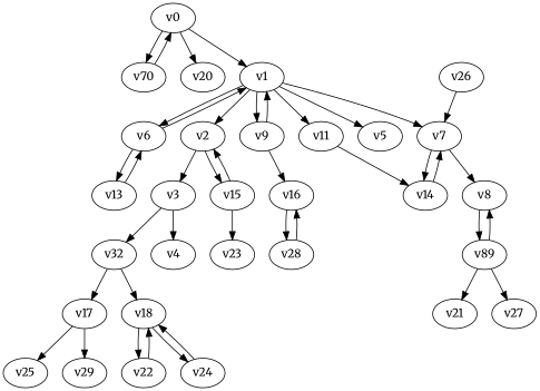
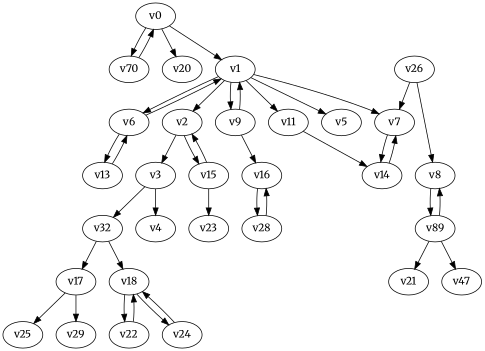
  digraph {
    fontname=Merriweather
    node [fontname=Merriweather player=0 weight=4]
    edge [fontname=Merriweather]
    v0 [weight=2]
    v1 [player=1 weight=18]
    n3 [label=v70 weight=6]
    v20 [weight=1]
    v2 [weight=9]
    v5 [player=1 weight=8]
    v6
    v7 [player=1 weight=0]
    v9 [player=1 weight=15]
    v11 [player=1 weight=14]
    v3 [player=1 weight=8]
    v15 [player=1 weight=3]
    v13 [player=1 weight=16]
    v8 [weight=8]
    v14 [weight=15]
    v16
    v4 [weight=12]
    n18 [label=v32]
    v23 [player=1]
    v17 [player=1 weight=-1]
    v18 [weight=3]
    n22 [label=v89 player=1 weight=5]
    v21 [player=1]
-   v27 [player=1 weight=12]
+   v27 [player=1 weight=12 label=v47]
    v28 [weight=6]
    v25 [player=1 weight=-1]
    v29 [player=1 weight=9]
    v22 [weight=6]
    v24 [weight=5]
    v26 [weight=8]
    v0 -> v1
    v0 -> n3
    v0 -> v20
    v1 -> v2
    v1 -> v5
    v1 -> v6
    v1 -> v7
    v1 -> v9
    v1 -> v11
    n3 -> v0
    v2 -> v3
    v2 -> v15
    v6 -> v1
    v6 -> v13
-   v7 -> v8
+   v26 -> v8
    v7 -> v14
    v9 -> v1
    v9 -> v16
    v11 -> v14
    v3 -> v4
    v3 -> n18
    v15 -> v2
    v15 -> v23
    v13 -> v6
    v8 -> n22
    v14 -> v7
    v16 -> v28
    n18 -> v17
    n18 -> v18
    v17 -> v25
    v17 -> v29
    v18 -> v22
    v18 -> v24
    n22 -> v8
    n22 -> v21
    n22 -> v27
    v28 -> v16
    v22 -> v18
    v24 -> v18
    v26 -> v7
  }
